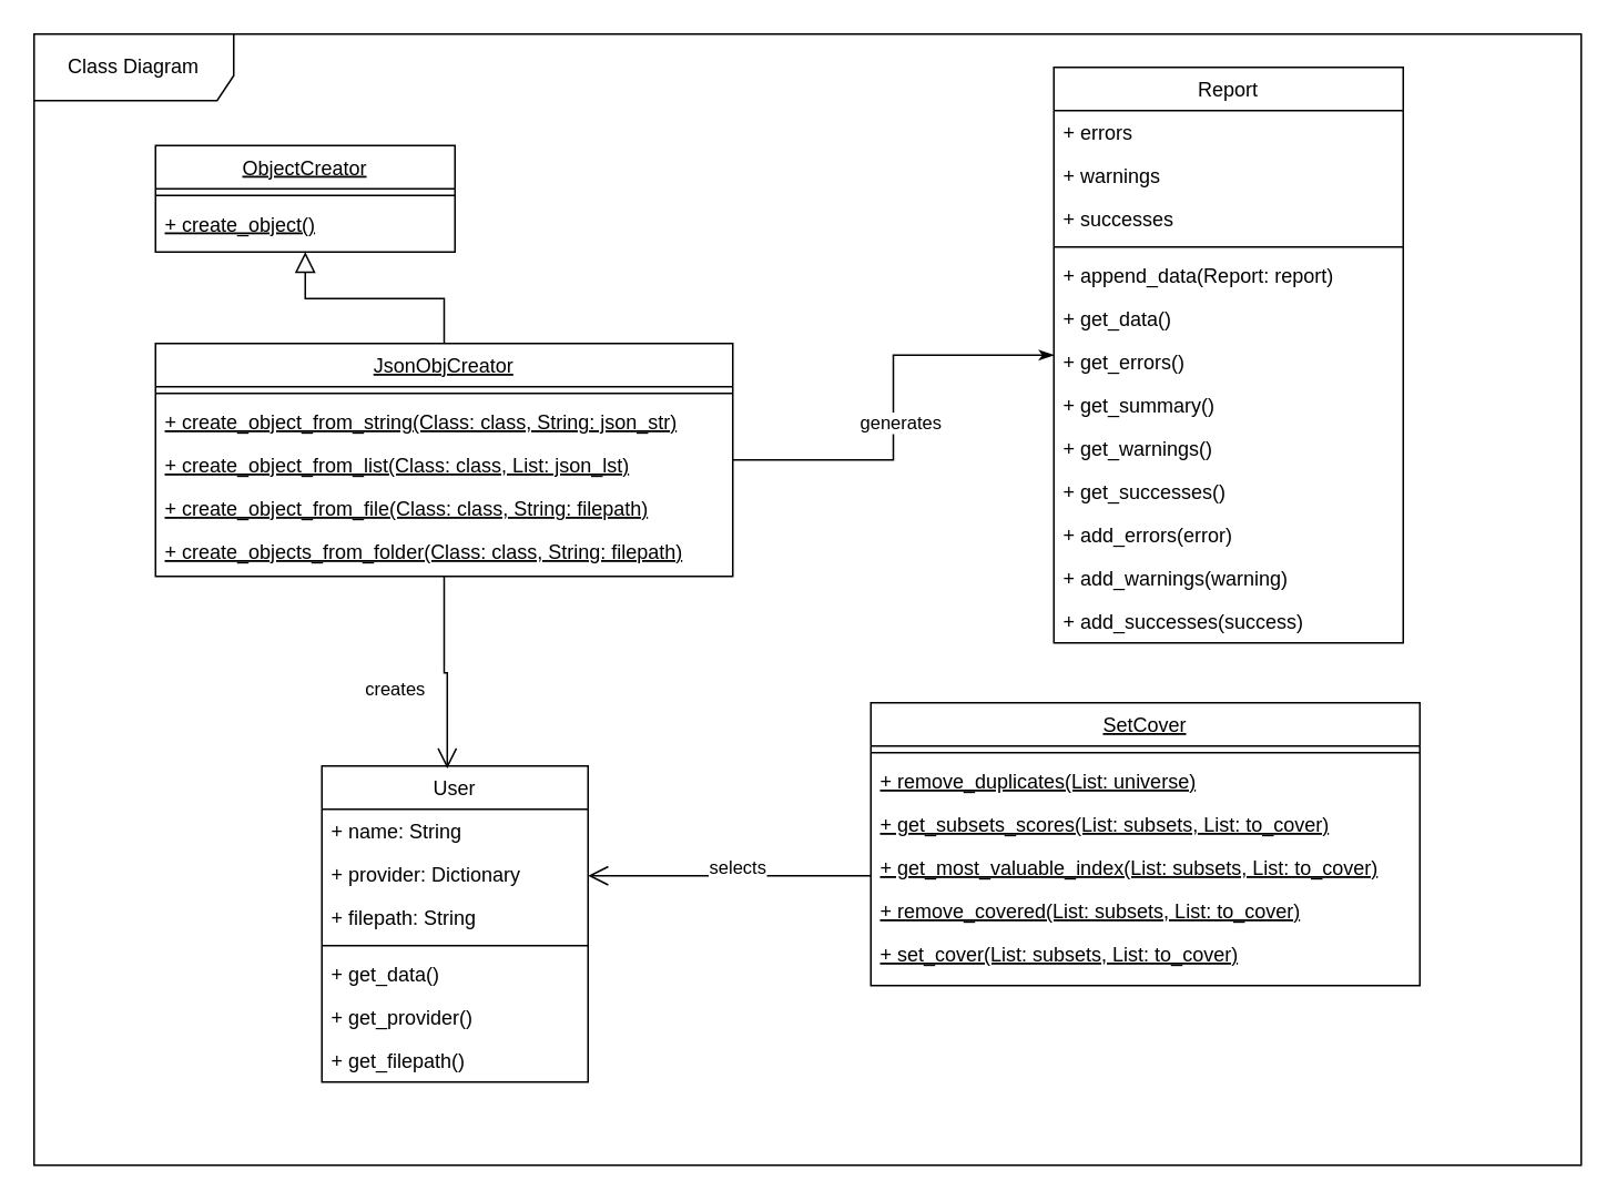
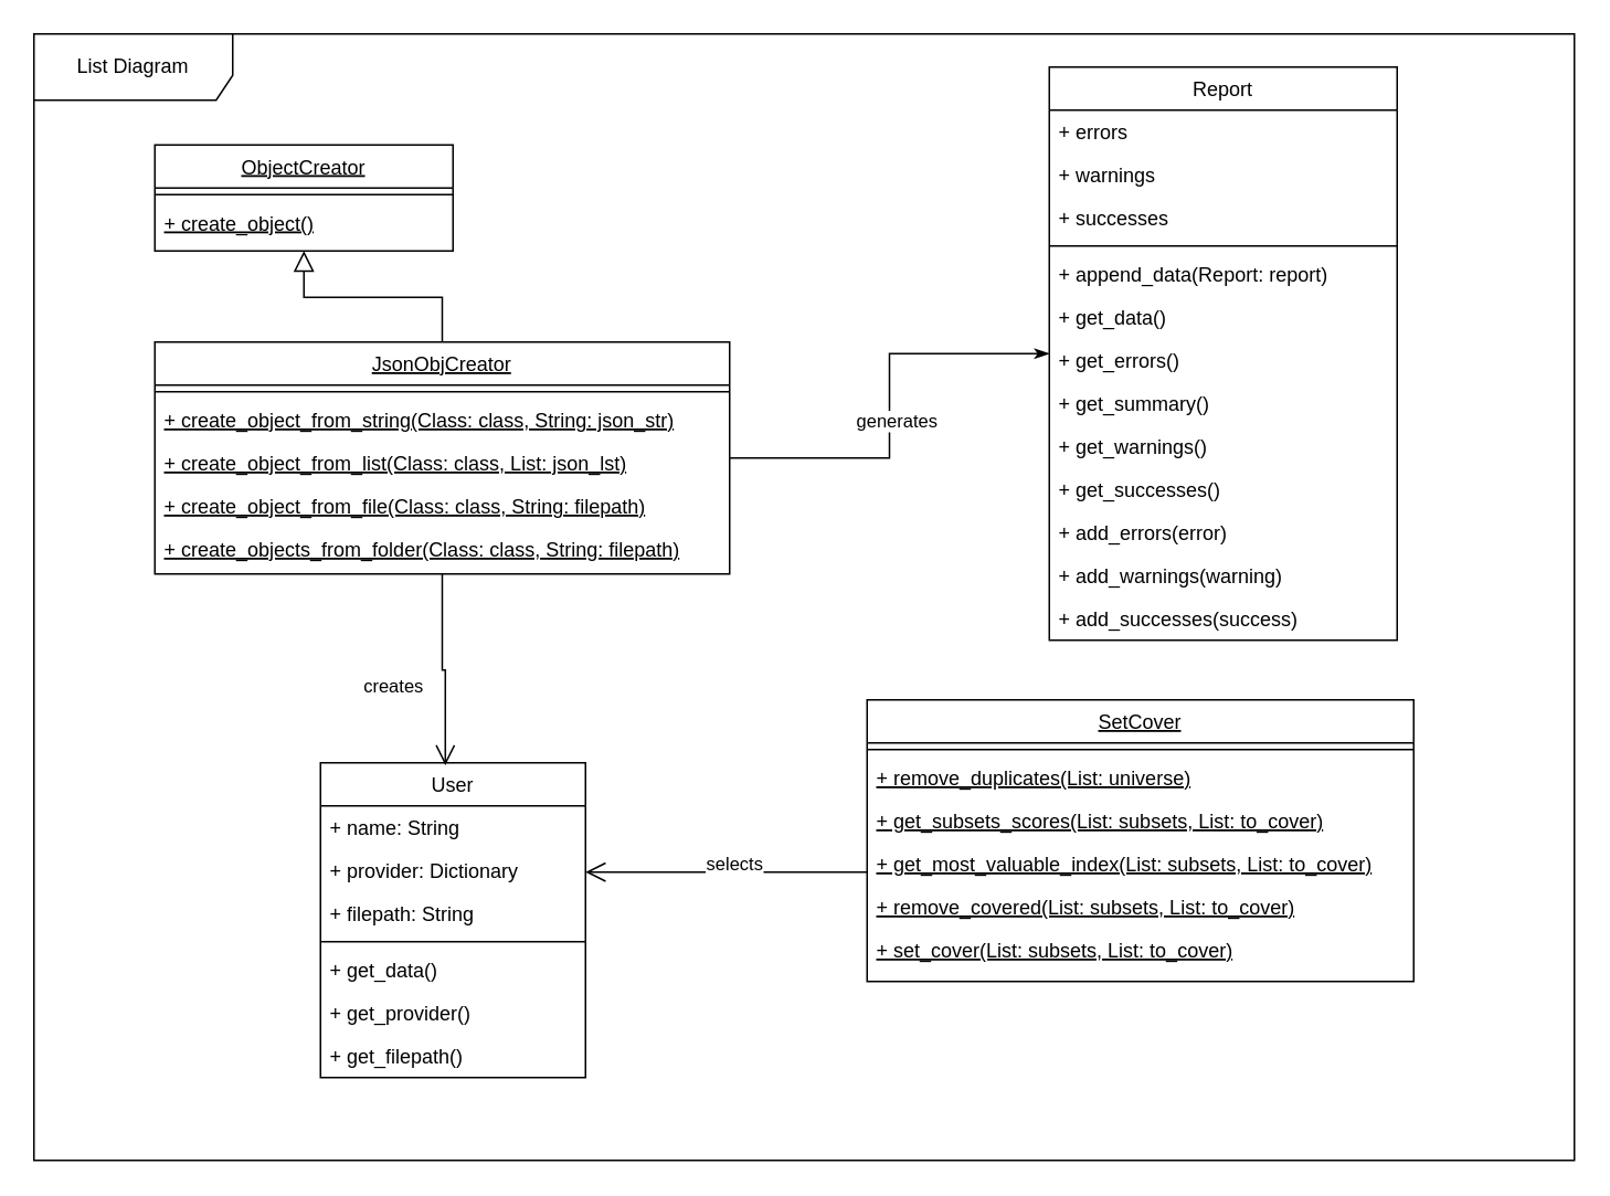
  <mxCell id="0" />
  <mxCell id="1" parent="0" />
  <mxCell id="2" value="Report" style="swimlane;fontStyle=0;align=center;verticalAlign=top;childLayout=stackLayout;horizontal=1;startSize=26;horizontalStack=0;resizeParent=1;resizeLast=0;collapsible=1;marginBottom=0;rounded=0;shadow=0;strokeWidth=1;" parent="1" vertex="1"><mxGeometry x="633" y="40" width="210" height="346" as="geometry"><mxRectangle x="340" y="380" width="170" height="26" as="alternateBounds" /></mxGeometry></mxCell>
  <mxCell id="3" value="+ errors" style="text;align=left;verticalAlign=top;spacingLeft=4;spacingRight=4;overflow=hidden;rotatable=0;points=[[0,0.5],[1,0.5]];portConstraint=eastwest;" vertex="1" parent="2"><mxGeometry y="26" width="210" height="26" as="geometry" /></mxCell>
  <mxCell id="4" value="+ warnings" style="text;align=left;verticalAlign=top;spacingLeft=4;spacingRight=4;overflow=hidden;rotatable=0;points=[[0,0.5],[1,0.5]];portConstraint=eastwest;" vertex="1" parent="2"><mxGeometry y="52" width="210" height="26" as="geometry" /></mxCell>
  <mxCell id="5" value="+ successes" style="text;align=left;verticalAlign=top;spacingLeft=4;spacingRight=4;overflow=hidden;rotatable=0;points=[[0,0.5],[1,0.5]];portConstraint=eastwest;" vertex="1" parent="2"><mxGeometry y="78" width="210" height="26" as="geometry" /></mxCell>
  <mxCell id="6" value="" style="line;html=1;strokeWidth=1;align=left;verticalAlign=middle;spacingTop=-1;spacingLeft=3;spacingRight=3;rotatable=0;labelPosition=right;points=[];portConstraint=eastwest;" parent="2" vertex="1"><mxGeometry y="104" width="210" height="8" as="geometry" /></mxCell>
  <mxCell id="7" value="+ append_data(Report: report)" style="text;align=left;verticalAlign=top;spacingLeft=4;spacingRight=4;overflow=hidden;rotatable=0;points=[[0,0.5],[1,0.5]];portConstraint=eastwest;" vertex="1" parent="2"><mxGeometry y="112" width="210" height="26" as="geometry" /></mxCell>
  <mxCell id="8" value="+ get_data()" style="text;align=left;verticalAlign=top;spacingLeft=4;spacingRight=4;overflow=hidden;rotatable=0;points=[[0,0.5],[1,0.5]];portConstraint=eastwest;" parent="2" vertex="1"><mxGeometry y="138" width="210" height="26" as="geometry" /></mxCell>
  <mxCell id="9" value="+ get_errors()" style="text;align=left;verticalAlign=top;spacingLeft=4;spacingRight=4;overflow=hidden;rotatable=0;points=[[0,0.5],[1,0.5]];portConstraint=eastwest;" vertex="1" parent="2"><mxGeometry y="164" width="210" height="26" as="geometry" /></mxCell>
  <mxCell id="10" value="+ get_summary()" style="text;align=left;verticalAlign=top;spacingLeft=4;spacingRight=4;overflow=hidden;rotatable=0;points=[[0,0.5],[1,0.5]];portConstraint=eastwest;" vertex="1" parent="2"><mxGeometry y="190" width="210" height="26" as="geometry" /></mxCell>
  <mxCell id="11" value="+ get_warnings()" style="text;align=left;verticalAlign=top;spacingLeft=4;spacingRight=4;overflow=hidden;rotatable=0;points=[[0,0.5],[1,0.5]];portConstraint=eastwest;" vertex="1" parent="2"><mxGeometry y="216" width="210" height="26" as="geometry" /></mxCell>
  <mxCell id="12" value="+ get_successes()" style="text;align=left;verticalAlign=top;spacingLeft=4;spacingRight=4;overflow=hidden;rotatable=0;points=[[0,0.5],[1,0.5]];portConstraint=eastwest;" vertex="1" parent="2"><mxGeometry y="242" width="210" height="26" as="geometry" /></mxCell>
  <mxCell id="13" value="+ add_errors(error)" style="text;align=left;verticalAlign=top;spacingLeft=4;spacingRight=4;overflow=hidden;rotatable=0;points=[[0,0.5],[1,0.5]];portConstraint=eastwest;" vertex="1" parent="2"><mxGeometry y="268" width="210" height="26" as="geometry" /></mxCell>
  <mxCell id="14" value="+ add_warnings(warning)" style="text;align=left;verticalAlign=top;spacingLeft=4;spacingRight=4;overflow=hidden;rotatable=0;points=[[0,0.5],[1,0.5]];portConstraint=eastwest;" vertex="1" parent="2"><mxGeometry y="294" width="210" height="26" as="geometry" /></mxCell>
  <mxCell id="15" value="+ add_successes(success)" style="text;align=left;verticalAlign=top;spacingLeft=4;spacingRight=4;overflow=hidden;rotatable=0;points=[[0,0.5],[1,0.5]];portConstraint=eastwest;" vertex="1" parent="2"><mxGeometry y="320" width="210" height="26" as="geometry" /></mxCell>
  <mxCell id="16" value="User" style="swimlane;fontStyle=0;align=center;verticalAlign=top;childLayout=stackLayout;horizontal=1;startSize=26;horizontalStack=0;resizeParent=1;resizeLast=0;collapsible=1;marginBottom=0;rounded=0;shadow=0;strokeWidth=1;" vertex="1" parent="1"><mxGeometry x="193" y="460" width="160" height="190" as="geometry"><mxRectangle x="130" y="380" width="160" height="26" as="alternateBounds" /></mxGeometry></mxCell>
  <mxCell id="17" value="+ name: String" style="text;align=left;verticalAlign=top;spacingLeft=4;spacingRight=4;overflow=hidden;rotatable=0;points=[[0,0.5],[1,0.5]];portConstraint=eastwest;" vertex="1" parent="16"><mxGeometry y="26" width="160" height="26" as="geometry" /></mxCell>
  <mxCell id="18" value="+ provider: Dictionary" style="text;align=left;verticalAlign=top;spacingLeft=4;spacingRight=4;overflow=hidden;rotatable=0;points=[[0,0.5],[1,0.5]];portConstraint=eastwest;rounded=0;shadow=0;html=0;" vertex="1" parent="16"><mxGeometry y="52" width="160" height="26" as="geometry" /></mxCell>
  <mxCell id="19" value="+ filepath: String" style="text;align=left;verticalAlign=top;spacingLeft=4;spacingRight=4;overflow=hidden;rotatable=0;points=[[0,0.5],[1,0.5]];portConstraint=eastwest;" vertex="1" parent="16"><mxGeometry y="78" width="160" height="26" as="geometry" /></mxCell>
  <mxCell id="20" value="" style="line;html=1;strokeWidth=1;align=left;verticalAlign=middle;spacingTop=-1;spacingLeft=3;spacingRight=3;rotatable=0;labelPosition=right;points=[];portConstraint=eastwest;" vertex="1" parent="16"><mxGeometry y="104" width="160" height="8" as="geometry" /></mxCell>
  <mxCell id="21" value="+ get_data()" style="text;align=left;verticalAlign=top;spacingLeft=4;spacingRight=4;overflow=hidden;rotatable=0;points=[[0,0.5],[1,0.5]];portConstraint=eastwest;fontStyle=0" vertex="1" parent="16"><mxGeometry y="112" width="160" height="26" as="geometry" /></mxCell>
  <mxCell id="22" value="+ get_provider()" style="text;align=left;verticalAlign=top;spacingLeft=4;spacingRight=4;overflow=hidden;rotatable=0;points=[[0,0.5],[1,0.5]];portConstraint=eastwest;" vertex="1" parent="16"><mxGeometry y="138" width="160" height="26" as="geometry" /></mxCell>
  <mxCell id="23" value="+ get_filepath()" style="text;align=left;verticalAlign=top;spacingLeft=4;spacingRight=4;overflow=hidden;rotatable=0;points=[[0,0.5],[1,0.5]];portConstraint=eastwest;" vertex="1" parent="16"><mxGeometry y="164" width="160" height="26" as="geometry" /></mxCell>
  <mxCell id="24" value="ObjectCreator" style="swimlane;fontStyle=4;align=center;verticalAlign=top;childLayout=stackLayout;horizontal=1;startSize=26;horizontalStack=0;resizeParent=1;resizeLast=0;collapsible=1;marginBottom=0;rounded=0;shadow=0;strokeWidth=1;" vertex="1" parent="1"><mxGeometry x="93" y="87" width="180" height="64" as="geometry"><mxRectangle x="130" y="380" width="160" height="26" as="alternateBounds" /></mxGeometry></mxCell>
  <mxCell id="25" value="" style="line;html=1;strokeWidth=1;align=left;verticalAlign=middle;spacingTop=-1;spacingLeft=3;spacingRight=3;rotatable=0;labelPosition=right;points=[];portConstraint=eastwest;" vertex="1" parent="24"><mxGeometry y="26" width="180" height="8" as="geometry" /></mxCell>
  <mxCell id="26" value="+ create_object()" style="text;align=left;verticalAlign=top;spacingLeft=4;spacingRight=4;overflow=hidden;rotatable=0;points=[[0,0.5],[1,0.5]];portConstraint=eastwest;fontStyle=4" vertex="1" parent="24"><mxGeometry y="34" width="180" height="26" as="geometry" /></mxCell>
  <mxCell id="27" style="edgeStyle=orthogonalEdgeStyle;rounded=0;orthogonalLoop=1;jettySize=auto;html=1;endArrow=classicThin;endFill=1;" edge="1" parent="1" source="29" target="2"><mxGeometry relative="1" as="geometry" /></mxCell>
  <mxCell id="28" value="generates" style="edgeLabel;html=1;align=center;verticalAlign=middle;resizable=0;points=[];" vertex="1" connectable="0" parent="27"><mxGeometry x="-0.289" y="-1" relative="1" as="geometry"><mxPoint x="9" y="-24" as="offset" /></mxGeometry></mxCell>
  <mxCell id="29" value="JsonObjCreator" style="swimlane;fontStyle=4;align=center;verticalAlign=top;childLayout=stackLayout;horizontal=1;startSize=26;horizontalStack=0;resizeParent=1;resizeLast=0;collapsible=1;marginBottom=0;rounded=0;shadow=0;strokeWidth=1;" vertex="1" parent="1"><mxGeometry x="93" y="206" width="347" height="140" as="geometry"><mxRectangle x="130" y="380" width="160" height="26" as="alternateBounds" /></mxGeometry></mxCell>
  <mxCell id="30" value="" style="line;html=1;strokeWidth=1;align=left;verticalAlign=middle;spacingTop=-1;spacingLeft=3;spacingRight=3;rotatable=0;labelPosition=right;points=[];portConstraint=eastwest;" vertex="1" parent="29"><mxGeometry y="26" width="347" height="8" as="geometry" /></mxCell>
  <mxCell id="31" value="+ create_object_from_string(Class: class, String: json_str)" style="text;align=left;verticalAlign=top;spacingLeft=4;spacingRight=4;overflow=hidden;rotatable=0;points=[[0,0.5],[1,0.5]];portConstraint=eastwest;fontStyle=4" vertex="1" parent="29"><mxGeometry y="34" width="347" height="26" as="geometry" /></mxCell>
  <mxCell id="32" value="+ create_object_from_list(Class: class, List: json_lst)" style="text;align=left;verticalAlign=top;spacingLeft=4;spacingRight=4;overflow=hidden;rotatable=0;points=[[0,0.5],[1,0.5]];portConstraint=eastwest;rounded=0;shadow=0;html=0;fontStyle=4" vertex="1" parent="29"><mxGeometry y="60" width="347" height="26" as="geometry" /></mxCell>
  <mxCell id="33" value="+ create_object_from_file(Class: class, String: filepath)" style="text;align=left;verticalAlign=top;spacingLeft=4;spacingRight=4;overflow=hidden;rotatable=0;points=[[0,0.5],[1,0.5]];portConstraint=eastwest;fontStyle=4" vertex="1" parent="29"><mxGeometry y="86" width="347" height="26" as="geometry" /></mxCell>
  <mxCell id="34" value="+ create_objects_from_folder(Class: class, String: filepath)" style="text;align=left;verticalAlign=top;spacingLeft=4;spacingRight=4;overflow=hidden;rotatable=0;points=[[0,0.5],[1,0.5]];portConstraint=eastwest;fontStyle=4" vertex="1" parent="29"><mxGeometry y="112" width="347" height="26" as="geometry" /></mxCell>
  <mxCell id="35" value="SetCover" style="swimlane;fontStyle=4;align=center;verticalAlign=top;childLayout=stackLayout;horizontal=1;startSize=26;horizontalStack=0;resizeParent=1;resizeLast=0;collapsible=1;marginBottom=0;rounded=0;shadow=0;strokeWidth=1;" vertex="1" parent="1"><mxGeometry x="523" y="422" width="330" height="170" as="geometry"><mxRectangle x="340" y="380" width="170" height="26" as="alternateBounds" /></mxGeometry></mxCell>
  <mxCell id="36" value="" style="line;html=1;strokeWidth=1;align=left;verticalAlign=middle;spacingTop=-1;spacingLeft=3;spacingRight=3;rotatable=0;labelPosition=right;points=[];portConstraint=eastwest;" vertex="1" parent="35"><mxGeometry y="26" width="330" height="8" as="geometry" /></mxCell>
  <mxCell id="37" value="+ remove_duplicates(List: universe)" style="text;align=left;verticalAlign=top;spacingLeft=4;spacingRight=4;overflow=hidden;rotatable=0;points=[[0,0.5],[1,0.5]];portConstraint=eastwest;fontStyle=4" vertex="1" parent="35"><mxGeometry y="34" width="330" height="26" as="geometry" /></mxCell>
  <mxCell id="38" value="+ get_subsets_scores(List: subsets, List: to_cover)" style="text;align=left;verticalAlign=top;spacingLeft=4;spacingRight=4;overflow=hidden;rotatable=0;points=[[0,0.5],[1,0.5]];portConstraint=eastwest;fontStyle=4" vertex="1" parent="35"><mxGeometry y="60" width="330" height="26" as="geometry" /></mxCell>
  <mxCell id="39" value="+ get_most_valuable_index(List: subsets, List: to_cover)" style="text;align=left;verticalAlign=top;spacingLeft=4;spacingRight=4;overflow=hidden;rotatable=0;points=[[0,0.5],[1,0.5]];portConstraint=eastwest;fontStyle=4" vertex="1" parent="35"><mxGeometry y="86" width="330" height="26" as="geometry" /></mxCell>
  <mxCell id="40" value="+ remove_covered(List: subsets, List: to_cover)" style="text;align=left;verticalAlign=top;spacingLeft=4;spacingRight=4;overflow=hidden;rotatable=0;points=[[0,0.5],[1,0.5]];portConstraint=eastwest;fontStyle=4" vertex="1" parent="35"><mxGeometry y="112" width="330" height="26" as="geometry" /></mxCell>
  <mxCell id="41" value="+ set_cover(List: subsets, List: to_cover)" style="text;align=left;verticalAlign=top;spacingLeft=4;spacingRight=4;overflow=hidden;rotatable=0;points=[[0,0.5],[1,0.5]];portConstraint=eastwest;fontStyle=4" vertex="1" parent="35"><mxGeometry y="138" width="330" height="26" as="geometry" /></mxCell>
  <mxCell id="42" value="" style="endArrow=block;endSize=10;endFill=0;shadow=0;strokeWidth=1;rounded=0;edgeStyle=elbowEdgeStyle;elbow=vertical;entryX=0.5;entryY=1;entryDx=0;entryDy=0;exitX=0.5;exitY=0;exitDx=0;exitDy=0;" edge="1" parent="1" source="29" target="24"><mxGeometry width="160" relative="1" as="geometry"><mxPoint x="133" y="180.996" as="sourcePoint" /><mxPoint x="193" y="180.996" as="targetPoint" /></mxGeometry></mxCell>
  <mxCell id="43" value="" style="endArrow=open;endSize=10;endFill=0;shadow=0;strokeWidth=1;rounded=0;edgeStyle=elbowEdgeStyle;elbow=vertical;entryX=0.471;entryY=0.008;entryDx=0;entryDy=0;exitX=0.5;exitY=1;exitDx=0;exitDy=0;entryPerimeter=0;" edge="1" parent="1" source="29" target="16"><mxGeometry width="160" relative="1" as="geometry"><mxPoint x="193" y="441" as="sourcePoint" /><mxPoint x="193" y="386" as="targetPoint" /></mxGeometry></mxCell>
  <mxCell id="44" value="creates" style="edgeLabel;html=1;align=center;verticalAlign=middle;resizable=0;points=[];" vertex="1" connectable="0" parent="43"><mxGeometry x="0.278" y="-2" relative="1" as="geometry"><mxPoint x="-30" y="-6" as="offset" /></mxGeometry></mxCell>
  <mxCell id="45" value="" style="endArrow=open;endSize=10;endFill=0;shadow=0;strokeWidth=1;rounded=0;edgeStyle=elbowEdgeStyle;elbow=vertical;" edge="1" parent="1" source="35" target="16"><mxGeometry width="160" relative="1" as="geometry"><mxPoint x="373" y="380" as="sourcePoint" /><mxPoint x="458.36" y="495.52" as="targetPoint" /></mxGeometry></mxCell>
  <mxCell id="46" value="selects" style="edgeLabel;html=1;align=center;verticalAlign=middle;resizable=0;points=[];" vertex="1" connectable="0" parent="45"><mxGeometry x="0.278" y="-2" relative="1" as="geometry"><mxPoint x="28" y="-4" as="offset" /></mxGeometry></mxCell>
- <mxCell id="47" value="Class Diagram" style="shape=umlFrame;whiteSpace=wrap;html=1;width=120;height=40;" vertex="1" parent="1"><mxGeometry width="930" height="680" as="geometry" x="20" y="20" /></mxCell>
+ <mxCell id="47" value="List Diagram" style="shape=umlFrame;whiteSpace=wrap;html=1;width=120;height=40;" vertex="1" parent="1"><mxGeometry width="930" height="680" as="geometry" x="20" y="20" /></mxCell>
